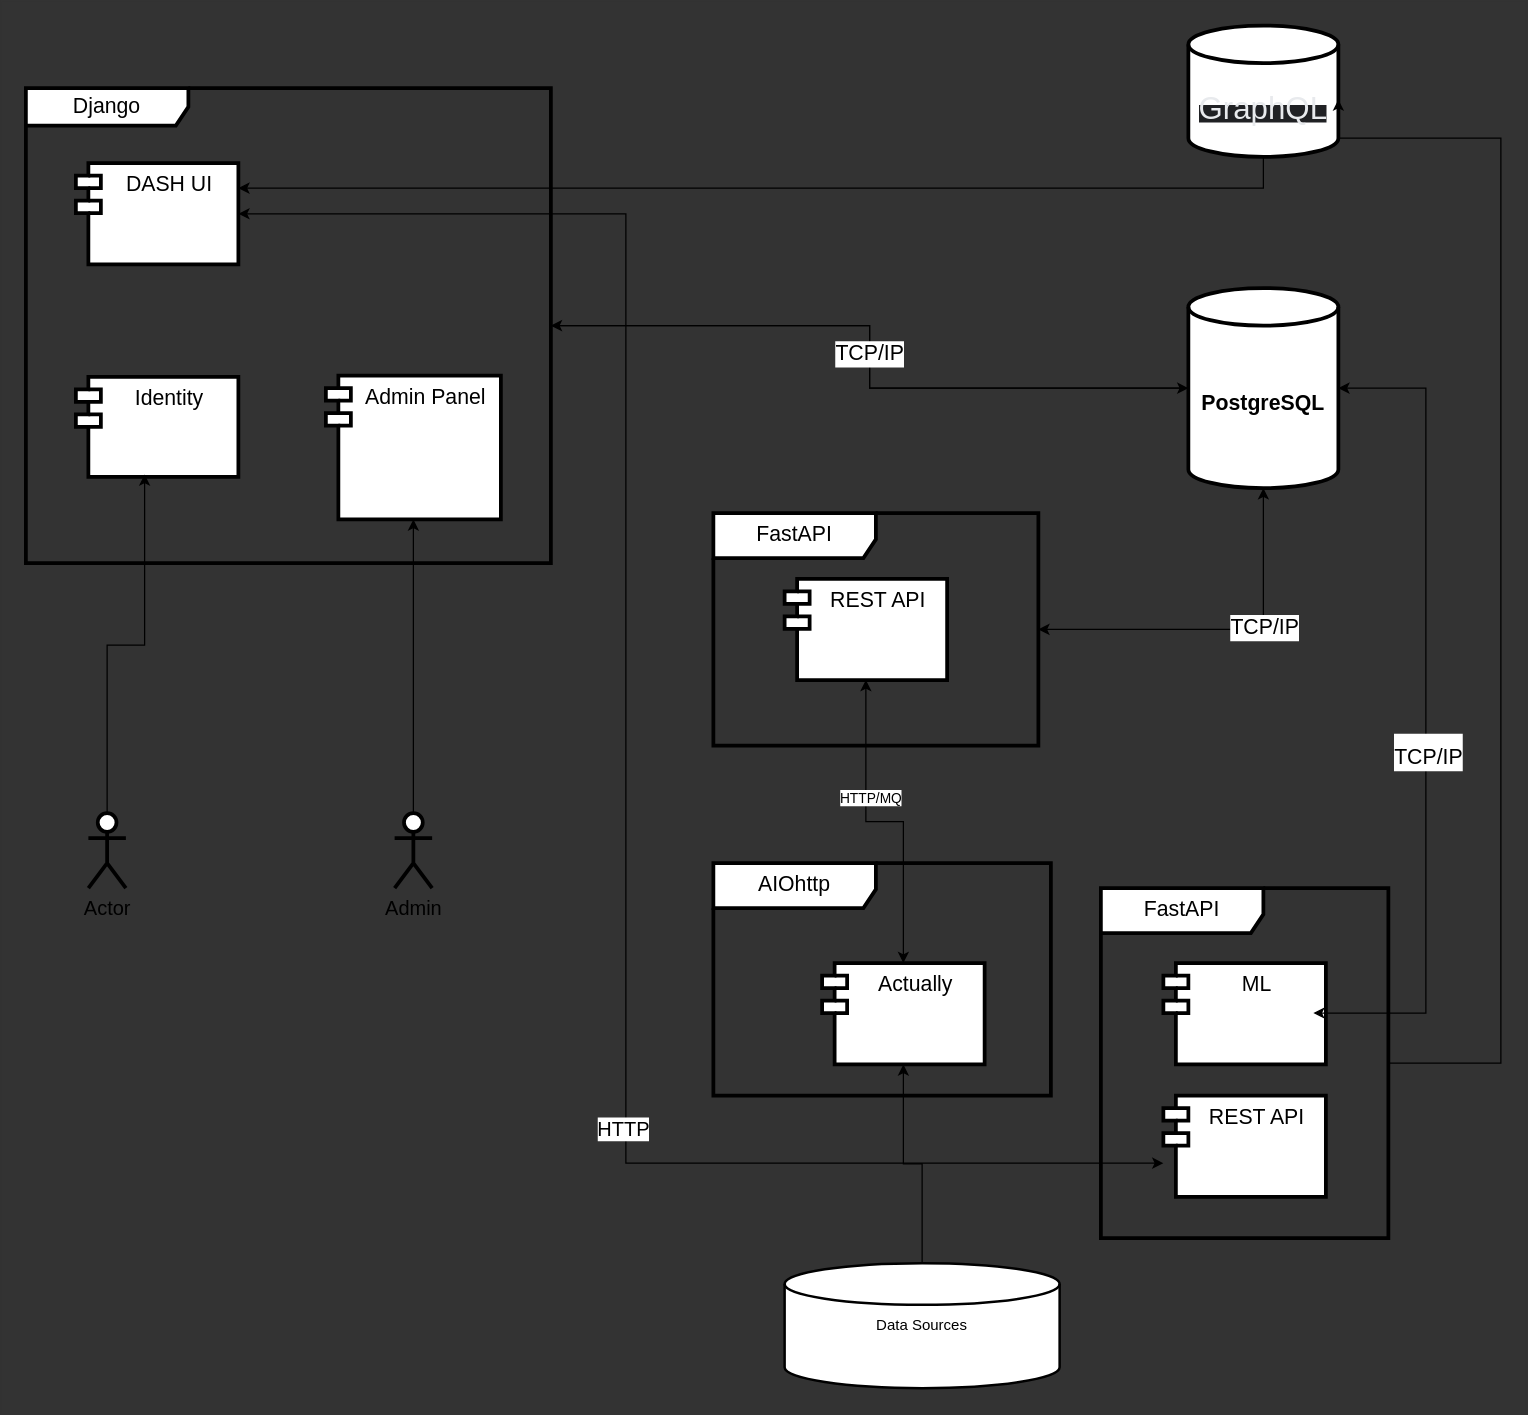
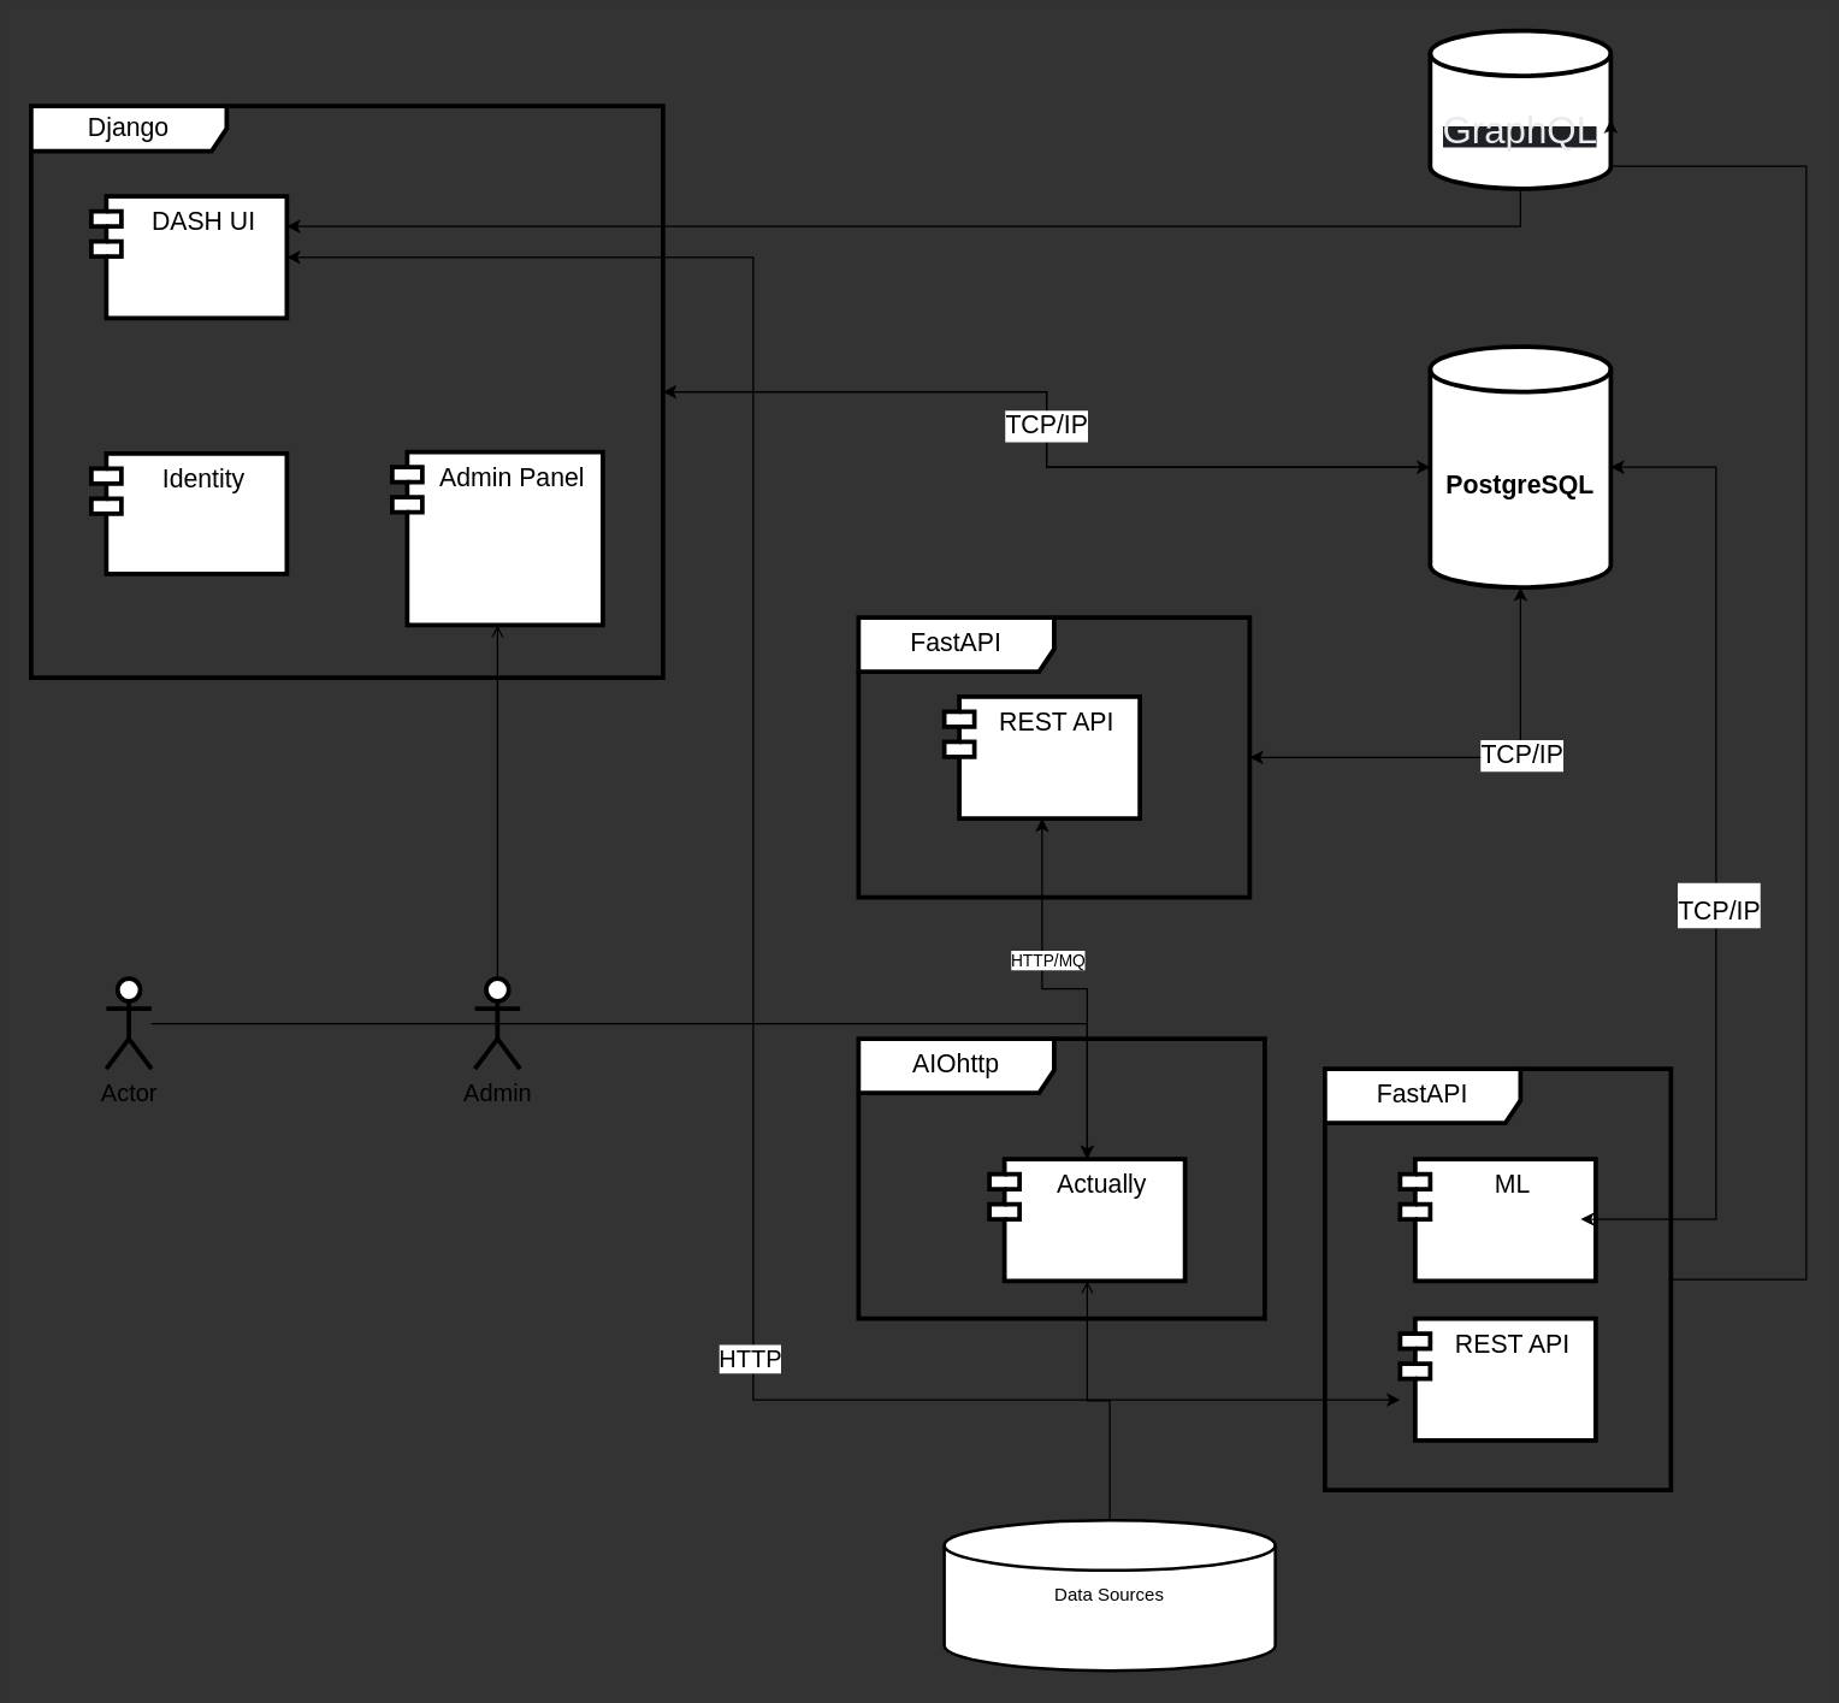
  <mxCell id="0" />
  <mxCell id="1" parent="0" />
  <mxCell id="2" style="edgeStyle=orthogonalEdgeStyle;rounded=0;orthogonalLoop=1;jettySize=auto;html=1;fontSize=17;" parent="1" source="3" target="6" edge="1"><mxGeometry relative="1" as="geometry"><mxPoint x="370" y="150" as="targetPoint" /></mxGeometry></mxCell>
  <mxCell id="3" value="&lt;font size=&quot;1&quot;&gt;&lt;b style=&quot;font-size: 17px;&quot;&gt;PostgreSQL&lt;/b&gt;&lt;/font&gt;" style="shape=cylinder3;whiteSpace=wrap;html=1;boundedLbl=1;backgroundOutline=1;size=15;strokeWidth=3;" parent="1" vertex="1"><mxGeometry x="950" y="230" width="120" height="160" as="geometry" /></mxCell>
  <mxCell id="4" style="edgeStyle=orthogonalEdgeStyle;rounded=0;orthogonalLoop=1;jettySize=auto;html=1;entryX=0;entryY=0.5;entryDx=0;entryDy=0;entryPerimeter=0;fontSize=17;" parent="1" source="6" target="3" edge="1"><mxGeometry relative="1" as="geometry" /></mxCell>
  <mxCell id="5" value="TCP/IP" style="edgeLabel;html=1;align=center;verticalAlign=middle;resizable=0;points=[];fontSize=17;" parent="4" vertex="1" connectable="0"><mxGeometry x="-0.011" y="-1" relative="1" as="geometry"><mxPoint as="offset" /></mxGeometry></mxCell>
  <mxCell id="6" value="Django" style="shape=umlFrame;whiteSpace=wrap;html=1;strokeWidth=3;fontSize=17;width=130;height=30;" parent="1" vertex="1"><mxGeometry x="20" y="70" width="420" height="380" as="geometry" /></mxCell>
  <mxCell id="7" style="edgeStyle=orthogonalEdgeStyle;rounded=0;orthogonalLoop=1;jettySize=auto;html=1;strokeColor=default;fontSize=16;startArrow=classic;startFill=1;" parent="1" source="9" target="25" edge="1"><mxGeometry relative="1" as="geometry"><Array as="points"><mxPoint x="500" y="171" /><mxPoint x="500" y="930" /></Array></mxGeometry></mxCell>
  <mxCell id="8" value="HTTP" style="edgeLabel;html=1;align=center;verticalAlign=middle;resizable=0;points=[];fontSize=16;" parent="7" vertex="1" connectable="0"><mxGeometry x="0.39" y="-3" relative="1" as="geometry"><mxPoint as="offset" /></mxGeometry></mxCell>
  <mxCell id="9" value="DASH UI" style="shape=module;align=left;spacingLeft=20;align=center;verticalAlign=top;strokeWidth=3;fontSize=17;" parent="1" vertex="1"><mxGeometry x="60" y="130" width="130" height="81" as="geometry" /></mxCell>
  <mxCell id="10" value="Admin Panel" style="shape=module;align=left;spacingLeft=20;align=center;verticalAlign=top;strokeWidth=3;fontSize=17;" parent="1" vertex="1"><mxGeometry x="260" y="300" width="140" height="115" as="geometry" /></mxCell>
  <mxCell id="11" value="Identity" style="shape=module;align=left;spacingLeft=20;align=center;verticalAlign=top;strokeWidth=3;fontSize=17;" parent="1" vertex="1"><mxGeometry x="60" y="301" width="130" height="80" as="geometry" /></mxCell>
  <mxCell id="12" value="" style="rounded=0;orthogonalLoop=1;jettySize=auto;html=1;fontSize=17;strokeColor=default;edgeStyle=orthogonalEdgeStyle;startArrow=classic;startFill=1;" parent="1" source="14" target="3" edge="1"><mxGeometry relative="1" as="geometry"><Array as="points"><mxPoint x="1010" y="503" /></Array></mxGeometry></mxCell>
  <mxCell id="13" value="TCP/IP" style="edgeLabel;html=1;align=center;verticalAlign=middle;resizable=0;points=[];fontSize=17;" parent="12" vertex="1" connectable="0"><mxGeometry x="0.252" relative="1" as="geometry"><mxPoint y="1" as="offset" /></mxGeometry></mxCell>
  <mxCell id="14" value="FastAPI" style="shape=umlFrame;whiteSpace=wrap;html=1;strokeWidth=3;fontSize=17;width=130;height=36;" parent="1" vertex="1"><mxGeometry x="570" y="410" width="260" height="186" as="geometry" /></mxCell>
  <mxCell id="15" value="REST API" style="shape=module;align=left;spacingLeft=20;align=center;verticalAlign=top;strokeWidth=3;fontSize=17;" parent="1" vertex="1"><mxGeometry x="627" y="462.5" width="130" height="81" as="geometry" /></mxCell>
  <mxCell id="16" value="" style="edgeStyle=orthogonalEdgeStyle;rounded=0;orthogonalLoop=1;jettySize=auto;html=1;strokeColor=default;fontSize=17;startArrow=classic;startFill=1;entryX=0.5;entryY=1;entryDx=0;entryDy=0;" parent="1" source="19" target="15" edge="1"><mxGeometry relative="1" as="geometry" /></mxCell>
  <mxCell id="17" value="HTTP/MQ" style="edgeLabel;html=1;align=center;verticalAlign=middle;resizable=0;points=[];" vertex="1" connectable="0" parent="16"><mxGeometry x="0.272" y="-3" relative="1" as="geometry"><mxPoint as="offset" /></mxGeometry></mxCell>
  <mxCell id="18" value="AIOhttp" style="shape=umlFrame;whiteSpace=wrap;html=1;strokeWidth=3;fontSize=17;width=130;height=36;" parent="1" vertex="1"><mxGeometry x="570" y="690" width="270" height="186" as="geometry" /></mxCell>
  <mxCell id="19" value="Actually" style="shape=module;align=left;spacingLeft=20;align=center;verticalAlign=top;strokeWidth=3;fontSize=17;" parent="1" vertex="1"><mxGeometry x="657" y="770" width="130" height="81" as="geometry" /></mxCell>
  <mxCell id="20" value="ML" style="shape=module;align=left;spacingLeft=20;align=center;verticalAlign=top;strokeWidth=3;fontSize=17;" parent="1" vertex="1"><mxGeometry x="930" y="770" width="130" height="81" as="geometry" /></mxCell>
  <mxCell id="21" style="edgeStyle=orthogonalEdgeStyle;rounded=0;orthogonalLoop=1;jettySize=auto;html=1;strokeColor=default;fontSize=25;startArrow=none;startFill=0;" parent="1" source="22" target="9" edge="1"><mxGeometry relative="1" as="geometry"><Array as="points"><mxPoint x="900" y="150" /><mxPoint x="900" y="150" /></Array></mxGeometry></mxCell>
  <mxCell id="22" value="&lt;span style=&quot;caret-color: rgb(232, 234, 237); color: rgb(232, 234, 237); font-family: &amp;quot;Google Sans&amp;quot;, arial, sans-serif; text-align: left; background-color: rgb(32, 33, 36);&quot;&gt;&lt;font style=&quot;font-size: 25px;&quot;&gt;GraphQL&lt;/font&gt;&lt;/span&gt;" style="shape=cylinder3;whiteSpace=wrap;html=1;boundedLbl=1;backgroundOutline=1;size=15;strokeWidth=3;" parent="1" vertex="1"><mxGeometry x="950" y="20" width="120" height="105" as="geometry" /></mxCell>
  <mxCell id="23" style="edgeStyle=orthogonalEdgeStyle;rounded=0;orthogonalLoop=1;jettySize=auto;html=1;entryX=1;entryY=0.5;entryDx=0;entryDy=0;entryPerimeter=0;strokeColor=default;fontSize=25;startArrow=classic;startFill=1;exitX=0.739;exitY=0.357;exitDx=0;exitDy=0;exitPerimeter=0;" parent="1" source="27" target="3" edge="1"><mxGeometry relative="1" as="geometry"><Array as="points"><mxPoint x="1140" y="810" /><mxPoint x="1140" y="310" /></Array></mxGeometry></mxCell>
  <mxCell id="24" value="&lt;span style=&quot;font-size: 17px;&quot;&gt;TCP/IP&lt;/span&gt;" style="edgeLabel;html=1;align=center;verticalAlign=middle;resizable=0;points=[];fontSize=25;" parent="23" vertex="1" connectable="0"><mxGeometry x="-0.091" y="-1" relative="1" as="geometry"><mxPoint as="offset" /></mxGeometry></mxCell>
  <mxCell id="25" value="REST API" style="shape=module;align=left;spacingLeft=20;align=center;verticalAlign=top;strokeWidth=3;fontSize=17;" parent="1" vertex="1"><mxGeometry x="930" y="876" width="130" height="81" as="geometry" /></mxCell>
  <mxCell id="26" style="edgeStyle=orthogonalEdgeStyle;rounded=0;orthogonalLoop=1;jettySize=auto;html=1;entryX=1;entryY=0.563;entryDx=0;entryDy=0;entryPerimeter=0;strokeColor=default;fontSize=16;startArrow=none;startFill=0;" parent="1" source="27" target="22" edge="1"><mxGeometry relative="1" as="geometry"><Array as="points"><mxPoint x="1200" y="850" /><mxPoint x="1200" y="110" /></Array></mxGeometry></mxCell>
  <mxCell id="27" value="FastAPI" style="shape=umlFrame;whiteSpace=wrap;html=1;strokeWidth=3;fontSize=17;width=130;height=36;" parent="1" vertex="1"><mxGeometry x="880" y="710" width="230" height="280" as="geometry" /></mxCell>
- <mxCell id="28" style="edgeStyle=orthogonalEdgeStyle;rounded=0;orthogonalLoop=1;jettySize=auto;html=1;entryX=0.423;entryY=0.975;entryDx=0;entryDy=0;entryPerimeter=0;strokeColor=default;fontSize=16;startArrow=none;startFill=0;" parent="1" source="29" target="11" edge="1"><mxGeometry relative="1" as="geometry" /></mxCell>
+ <mxCell id="28" style="edgeStyle=orthogonalEdgeStyle;rounded=0;orthogonalLoop=1;jettySize=auto;html=1;strokeColor=default;fontSize=16;startArrow=none;startFill=0;" parent="1" source="29" target="19" edge="1"><mxGeometry relative="1" as="geometry" /></mxCell>
  <mxCell id="29" value="Actor" style="shape=umlActor;verticalLabelPosition=bottom;verticalAlign=top;html=1;outlineConnect=0;strokeWidth=3;fontSize=16;" parent="1" vertex="1"><mxGeometry x="70" y="650" width="30" height="60" as="geometry" /></mxCell>
- <mxCell id="30" style="edgeStyle=orthogonalEdgeStyle;rounded=0;orthogonalLoop=1;jettySize=auto;html=1;strokeColor=default;fontSize=16;startArrow=none;startFill=0;" parent="1" source="31" target="10" edge="1"><mxGeometry relative="1" as="geometry" /></mxCell>
+ <mxCell id="30" style="edgeStyle=orthogonalEdgeStyle;rounded=0;orthogonalLoop=1;jettySize=auto;html=1;strokeColor=default;fontSize=16;startArrow=none;startFill=0;endArrow=open;" parent="1" source="31" target="10" edge="1"><mxGeometry relative="1" as="geometry" /></mxCell>
  <mxCell id="31" value="Admin" style="shape=umlActor;verticalLabelPosition=bottom;verticalAlign=top;html=1;strokeWidth=3;fontSize=16;" parent="1" vertex="1"><mxGeometry x="315" y="650" width="30" height="60" as="geometry" /></mxCell>
- <mxCell id="32" style="edgeStyle=orthogonalEdgeStyle;rounded=0;orthogonalLoop=1;jettySize=auto;html=1;entryX=0.5;entryY=1;entryDx=0;entryDy=0;" edge="1" parent="1" source="33" target="19"><mxGeometry relative="1" as="geometry" /></mxCell>
+ <mxCell id="32" style="edgeStyle=orthogonalEdgeStyle;rounded=0;orthogonalLoop=1;jettySize=auto;html=1;entryX=0.5;entryY=1;entryDx=0;entryDy=0;endArrow=open;" edge="1" parent="1" source="33" target="19"><mxGeometry relative="1" as="geometry" /></mxCell>
  <mxCell id="33" value="Data Sources" style="strokeWidth=2;html=1;shape=mxgraph.flowchart.database;whiteSpace=wrap;" vertex="1" parent="1"><mxGeometry x="627" y="1010" width="220" height="100" as="geometry" /></mxCell>
